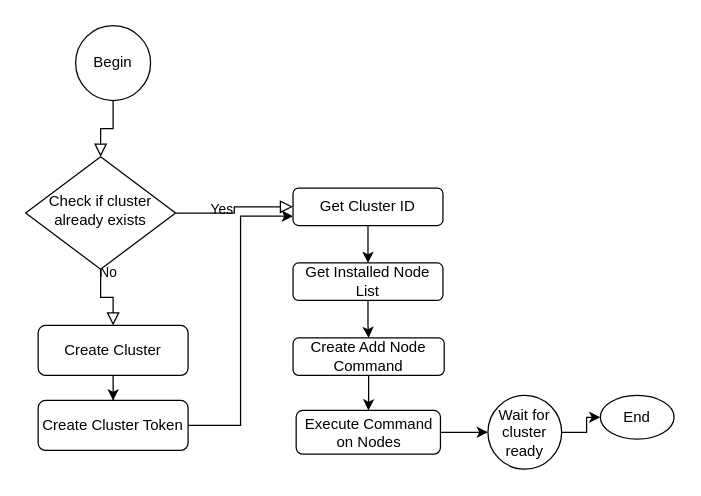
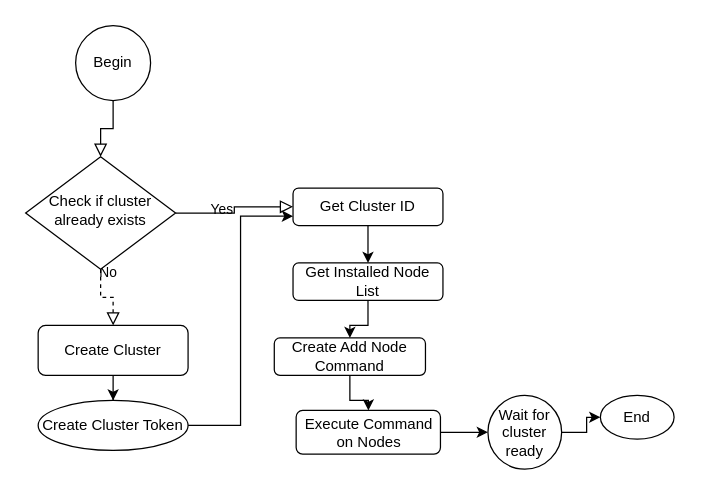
  <mxCell id="0" />
  <mxCell id="1" parent="0" />
  <mxCell id="2" value="" style="rounded=0;html=1;jettySize=auto;orthogonalLoop=1;fontSize=11;endArrow=block;endFill=0;endSize=8;strokeWidth=1;shadow=0;labelBackgroundColor=none;edgeStyle=orthogonalEdgeStyle;" parent="1" source="8" target="5" edge="1"><mxGeometry relative="1" as="geometry"><mxPoint x="100" y="80" as="sourcePoint" /></mxGeometry></mxCell>
- <mxCell id="3" value="No" style="rounded=0;html=1;jettySize=auto;orthogonalLoop=1;fontSize=11;endArrow=block;endFill=0;endSize=8;strokeWidth=1;shadow=0;labelBackgroundColor=none;edgeStyle=orthogonalEdgeStyle;" parent="1" source="5" target="7" edge="1"><mxGeometry y="20" relative="1" as="geometry"><mxPoint as="offset" /><mxPoint x="90" y="330" as="targetPoint" /></mxGeometry></mxCell>
+ <mxCell id="3" value="No" style="rounded=0;html=1;jettySize=auto;orthogonalLoop=1;fontSize=11;endArrow=block;endFill=0;endSize=8;strokeWidth=1;shadow=0;labelBackgroundColor=none;edgeStyle=orthogonalEdgeStyle;dashed=1;" parent="1" source="5" target="7" edge="1"><mxGeometry y="20" relative="1" as="geometry"><mxPoint as="offset" /><mxPoint x="90" y="330" as="targetPoint" /></mxGeometry></mxCell>
  <mxCell id="4" value="Yes" style="edgeStyle=orthogonalEdgeStyle;rounded=0;html=1;jettySize=auto;orthogonalLoop=1;fontSize=11;endArrow=block;endFill=0;endSize=8;strokeWidth=1;shadow=0;labelBackgroundColor=none;" parent="1" source="5" target="12" edge="1"><mxGeometry y="10" relative="1" as="geometry"><mxPoint as="offset" /><mxPoint x="260" y="165" as="targetPoint" /></mxGeometry></mxCell>
  <mxCell id="5" value="Check if cluster already exists" style="rhombus;whiteSpace=wrap;html=1;shadow=0;fontFamily=Helvetica;fontSize=12;align=center;strokeWidth=1;spacing=6;spacingTop=-4;" parent="1" vertex="1"><mxGeometry x="20" y="125" width="120" height="90" as="geometry" /></mxCell>
  <mxCell id="6" value="" style="edgeStyle=orthogonalEdgeStyle;rounded=0;orthogonalLoop=1;jettySize=auto;html=1;" edge="1" parent="1" source="7" target="10"><mxGeometry relative="1" as="geometry" /></mxCell>
  <mxCell id="7" value="Create Cluster" style="rounded=1;whiteSpace=wrap;html=1;fontSize=12;glass=0;strokeWidth=1;shadow=0;" parent="1" vertex="1"><mxGeometry x="30" y="260" width="120" height="40" as="geometry" /></mxCell>
  <mxCell id="8" value="Begin" style="ellipse;whiteSpace=wrap;html=1;aspect=fixed;" vertex="1" parent="1"><mxGeometry x="60" y="20" width="60" height="60" as="geometry" /></mxCell>
  <mxCell id="9" style="edgeStyle=orthogonalEdgeStyle;rounded=0;orthogonalLoop=1;jettySize=auto;html=1;entryX=0;entryY=0.75;entryDx=0;entryDy=0;" edge="1" parent="1" source="10" target="12"><mxGeometry relative="1" as="geometry" /></mxCell>
- <mxCell id="10" value="Create Cluster Token" style="whiteSpace=wrap;html=1;rounded=1;shadow=0;strokeWidth=1;glass=0;" vertex="1" parent="1"><mxGeometry x="30" y="320" width="120" height="40" as="geometry" /></mxCell>
+ <mxCell id="10" value="Create Cluster Token" style="ellipse;whiteSpace=wrap;html=1;shadow=0;strokeWidth=1;glass=0;" vertex="1" parent="1"><mxGeometry x="30" y="320" width="120" height="40" as="geometry" /></mxCell>
  <mxCell id="11" style="edgeStyle=orthogonalEdgeStyle;rounded=0;orthogonalLoop=1;jettySize=auto;html=1;entryX=0.5;entryY=0;entryDx=0;entryDy=0;" edge="1" parent="1" source="12" target="14"><mxGeometry relative="1" as="geometry" /></mxCell>
  <mxCell id="12" value="Get Cluster ID" style="whiteSpace=wrap;html=1;rounded=1;shadow=0;strokeWidth=1;glass=0;" vertex="1" parent="1"><mxGeometry x="234" y="150" width="120" height="30" as="geometry" /></mxCell>
  <mxCell id="13" value="" style="edgeStyle=orthogonalEdgeStyle;rounded=0;orthogonalLoop=1;jettySize=auto;html=1;" edge="1" parent="1" source="14" target="16"><mxGeometry relative="1" as="geometry" /></mxCell>
  <mxCell id="14" value="Get Installed Node List" style="whiteSpace=wrap;html=1;rounded=1;shadow=0;strokeWidth=1;glass=0;" vertex="1" parent="1"><mxGeometry x="234" y="210" width="120" height="30" as="geometry" /></mxCell>
  <mxCell id="15" value="" style="edgeStyle=orthogonalEdgeStyle;rounded=0;orthogonalLoop=1;jettySize=auto;html=1;" edge="1" parent="1" source="16" target="18"><mxGeometry relative="1" as="geometry" /></mxCell>
- <mxCell id="16" value="Create Add Node Command" style="whiteSpace=wrap;html=1;rounded=1;shadow=0;strokeWidth=1;glass=0;" vertex="1" parent="1"><mxGeometry x="234" y="270" width="121" height="30" as="geometry" /></mxCell>
+ <mxCell id="16" value="Create Add Node Command" style="whiteSpace=wrap;html=1;rounded=1;shadow=0;strokeWidth=1;glass=0;" vertex="1" parent="1"><mxGeometry x="219" y="270" width="121" height="30" as="geometry" /></mxCell>
  <mxCell id="17" style="edgeStyle=orthogonalEdgeStyle;rounded=0;orthogonalLoop=1;jettySize=auto;html=1;exitX=1;exitY=0.5;exitDx=0;exitDy=0;entryX=0;entryY=0.5;entryDx=0;entryDy=0;" edge="1" parent="1" source="18" target="20"><mxGeometry relative="1" as="geometry" /></mxCell>
  <mxCell id="18" value="Execute Command on Nodes" style="whiteSpace=wrap;html=1;rounded=1;shadow=0;strokeWidth=1;glass=0;" vertex="1" parent="1"><mxGeometry x="236.5" y="328" width="115.5" height="35" as="geometry" /></mxCell>
  <mxCell id="19" value="" style="edgeStyle=orthogonalEdgeStyle;rounded=0;orthogonalLoop=1;jettySize=auto;html=1;" edge="1" parent="1" source="20" target="21"><mxGeometry relative="1" as="geometry" /></mxCell>
  <mxCell id="20" value="Wait for cluster ready" style="ellipse;whiteSpace=wrap;html=1;aspect=fixed;" vertex="1" parent="1"><mxGeometry x="390" y="316" width="59" height="59" as="geometry" /></mxCell>
  <mxCell id="21" value="End" style="ellipse;whiteSpace=wrap;html=1;aspect=fixed;" vertex="1" parent="1"><mxGeometry x="480" y="316" width="59" height="35" as="geometry" /></mxCell>
